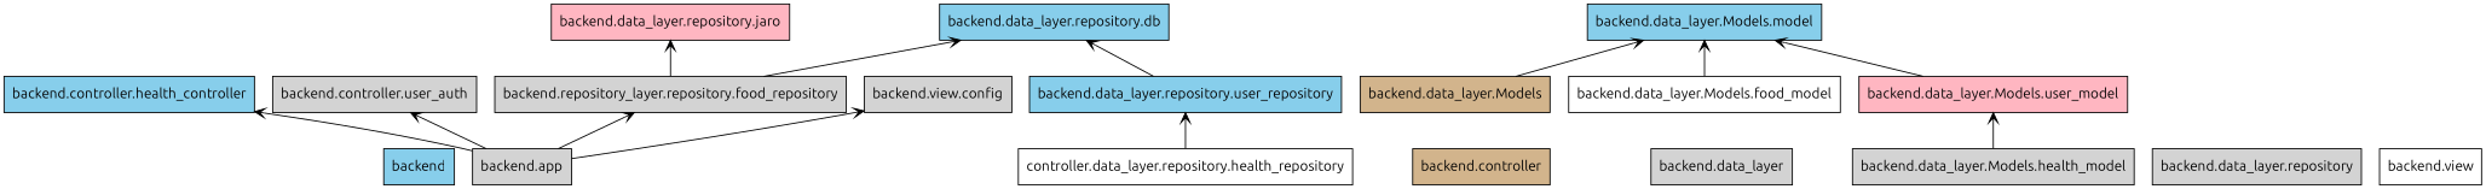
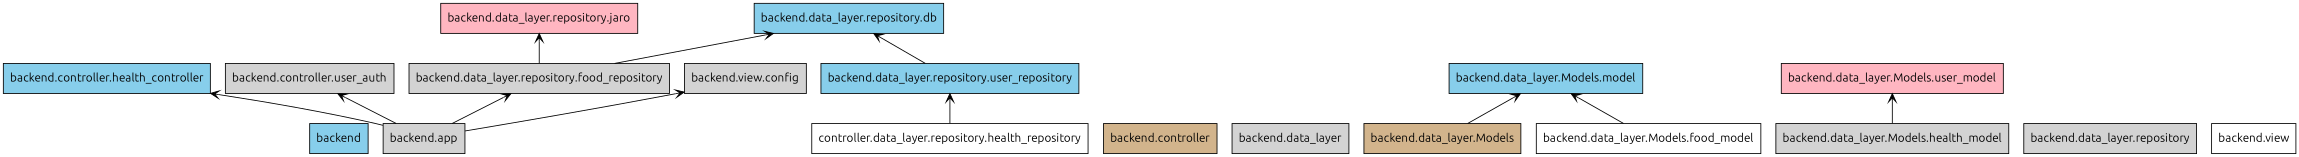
  digraph {
    fontname=Ubuntu
    rankdir=BT
    node [color=black fillcolor=lightgrey fontname=Ubuntu shape=box style="solid,filled"]
    edge [arrowhead=open arrowtail=none fontname=Ubuntu]
    n1 [fillcolor=skyblue label=backend]
    n2 [label="backend.app"]
    n3 [fillcolor=skyblue label="backend.controller.health_controller"]
    n4 [label="backend.controller.user_auth"]
-   n5 [label="backend.repository_layer.repository.food_repository"]
+   n5 [label="backend.data_layer.repository.food_repository"]
    n6 [label="backend.view.config"]
    n7 [fillcolor=skyblue label="backend.data_layer.repository.db"]
    n8 [fillcolor=lightpink label="backend.data_layer.repository.jaro"]
    n9 [fillcolor=tan label="backend.controller"]
    n10 [label="backend.data_layer"]
    n11 [fillcolor=tan label="backend.data_layer.Models"]
    n12 [fillcolor=skyblue label="backend.data_layer.Models.model"]
    n13 [fillcolor=white label="backend.data_layer.Models.food_model"]
    n14 [label="backend.data_layer.Models.health_model"]
    n15 [fillcolor=lightpink label="backend.data_layer.Models.user_model"]
    n16 [label="backend.data_layer.repository"]
    n17 [fillcolor=white label="controller.data_layer.repository.health_repository"]
    n18 [fillcolor=skyblue label="backend.data_layer.repository.user_repository"]
    n19 [fillcolor=white label="backend.view"]
    n2 -> n3
    n2 -> n4
    n2 -> n5
    n2 -> n6
    n5 -> n7
    n5 -> n8
    n11 -> n12
    n13 -> n12
    n14 -> n15
-   n15 -> n12
    n17 -> n18
    n18 -> n7
  }
